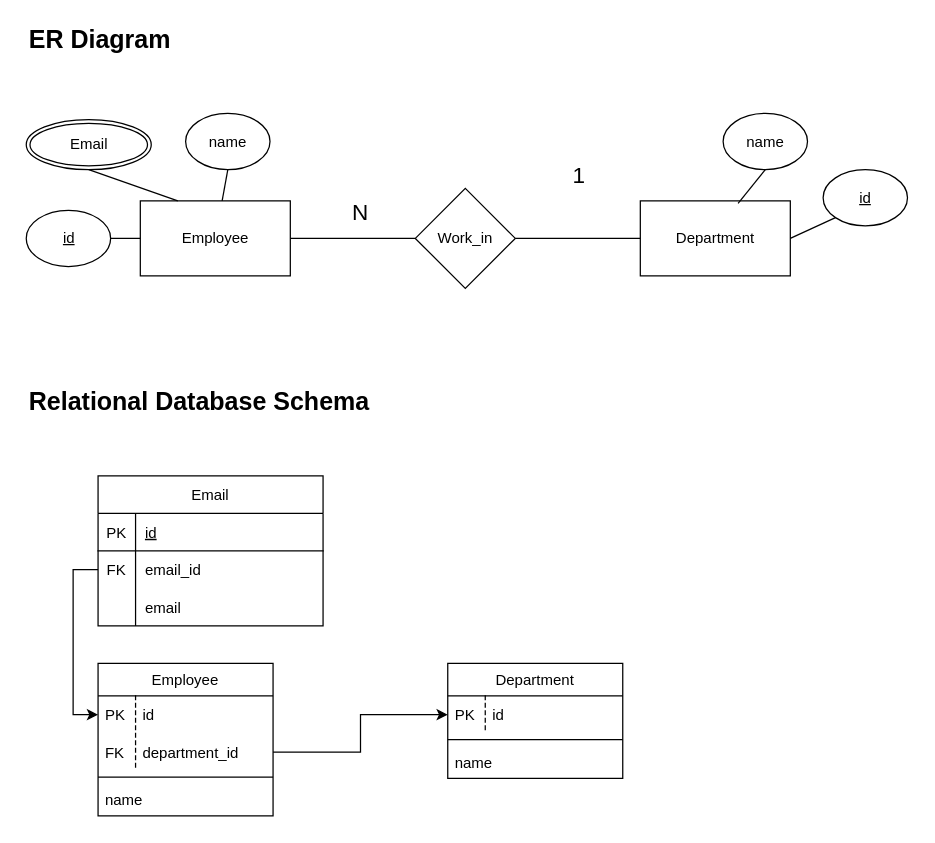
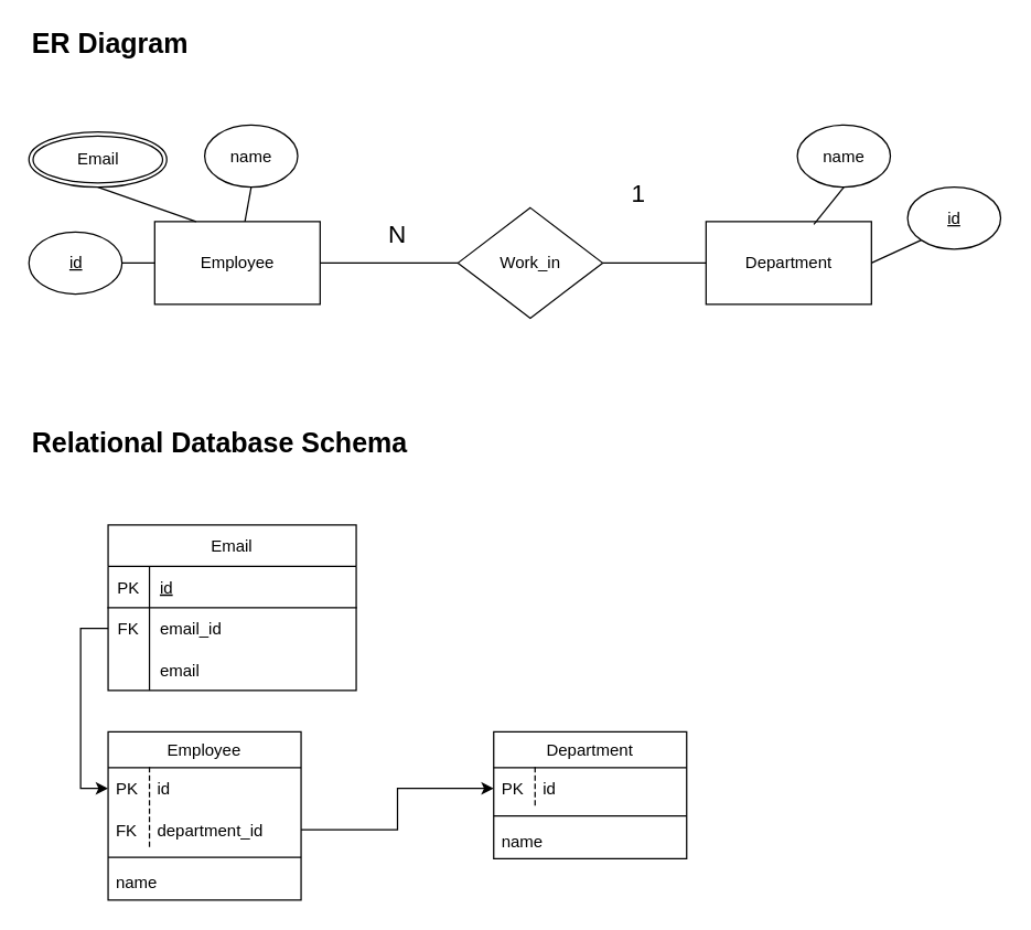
  <mxCell id="0" />
  <mxCell id="1" parent="0" />
  <mxCell id="2" value="Department" style="rounded=0;whiteSpace=wrap;html=1;" vertex="1" parent="1"><mxGeometry x="511.75" y="160" width="120" height="60" as="geometry" /></mxCell>
  <mxCell id="3" style="edgeStyle=orthogonalEdgeStyle;rounded=0;orthogonalLoop=1;jettySize=auto;html=1;exitX=1;exitY=0.5;exitDx=0;exitDy=0;entryX=0;entryY=0.5;entryDx=0;entryDy=0;endArrow=none;endFill=0;" edge="1" parent="1" source="4" target="6"><mxGeometry relative="1" as="geometry" /></mxCell>
  <mxCell id="4" value="Employee" style="rounded=0;whiteSpace=wrap;html=1;" vertex="1" parent="1"><mxGeometry x="111.75" y="160" width="120" height="60" as="geometry" /></mxCell>
  <mxCell id="5" style="edgeStyle=orthogonalEdgeStyle;rounded=0;orthogonalLoop=1;jettySize=auto;html=1;exitX=1;exitY=0.5;exitDx=0;exitDy=0;entryX=0;entryY=0.5;entryDx=0;entryDy=0;endArrow=none;endFill=0;" edge="1" parent="1" source="6" target="2"><mxGeometry relative="1" as="geometry" /></mxCell>
- <mxCell id="6" value="Work_in" style="rhombus;whiteSpace=wrap;html=1;" vertex="1" parent="1"><mxGeometry x="331.75" y="150" width="80" height="80" as="geometry" /></mxCell>
+ <mxCell id="6" value="Work_in" style="rhombus;whiteSpace=wrap;html=1;" vertex="1" parent="1"><mxGeometry x="331.75" y="150" width="105" height="80" as="geometry" /></mxCell>
  <mxCell id="7" style="edgeStyle=none;rounded=0;orthogonalLoop=1;jettySize=auto;html=1;exitX=1;exitY=0.5;exitDx=0;exitDy=0;entryX=0;entryY=0.5;entryDx=0;entryDy=0;endArrow=none;endFill=0;" edge="1" parent="1" source="8" target="4"><mxGeometry relative="1" as="geometry" /></mxCell>
  <mxCell id="8" value="id" style="ellipse;whiteSpace=wrap;html=1;fontStyle=4" vertex="1" parent="1"><mxGeometry x="20.5" y="167.5" width="67.5" height="45" as="geometry" /></mxCell>
  <mxCell id="9" style="rounded=0;orthogonalLoop=1;jettySize=auto;html=1;exitX=0.5;exitY=1;exitDx=0;exitDy=0;endArrow=none;endFill=0;" edge="1" parent="1" source="10" target="4"><mxGeometry relative="1" as="geometry" /></mxCell>
  <mxCell id="10" value="name" style="ellipse;whiteSpace=wrap;html=1;" vertex="1" parent="1"><mxGeometry x="148" y="90" width="67.5" height="45" as="geometry" /></mxCell>
  <mxCell id="11" style="edgeStyle=none;rounded=0;orthogonalLoop=1;jettySize=auto;html=1;exitX=0;exitY=1;exitDx=0;exitDy=0;entryX=1;entryY=0.5;entryDx=0;entryDy=0;endArrow=none;endFill=0;" edge="1" parent="1" source="12" target="2"><mxGeometry relative="1" as="geometry" /></mxCell>
  <mxCell id="12" value="id" style="ellipse;whiteSpace=wrap;html=1;fontStyle=4" vertex="1" parent="1"><mxGeometry x="658" y="135" width="67.5" height="45" as="geometry" /></mxCell>
  <mxCell id="13" style="edgeStyle=none;rounded=0;orthogonalLoop=1;jettySize=auto;html=1;exitX=0.5;exitY=1;exitDx=0;exitDy=0;entryX=0.652;entryY=0.033;entryDx=0;entryDy=0;entryPerimeter=0;endArrow=none;endFill=0;" edge="1" parent="1" source="14" target="2"><mxGeometry relative="1" as="geometry" /></mxCell>
  <mxCell id="14" value="name" style="ellipse;whiteSpace=wrap;html=1;" vertex="1" parent="1"><mxGeometry x="578" y="90" width="67.5" height="45" as="geometry" /></mxCell>
  <mxCell id="15" value="1" style="text;html=1;strokeColor=none;fillColor=none;align=center;verticalAlign=middle;whiteSpace=wrap;rounded=0;fontSize=18;" vertex="1" parent="1"><mxGeometry x="443" y="130" width="40" height="20" as="geometry" /></mxCell>
  <mxCell id="16" value="N" style="text;html=1;strokeColor=none;fillColor=none;align=center;verticalAlign=middle;whiteSpace=wrap;rounded=0;fontSize=18;" vertex="1" parent="1"><mxGeometry x="268" y="160" width="40" height="20" as="geometry" /></mxCell>
  <mxCell id="17" value="Employee" style="swimlane;fontStyle=0;childLayout=stackLayout;horizontal=1;startSize=26;horizontalStack=0;resizeParent=1;resizeParentMax=0;resizeLast=0;collapsible=1;marginBottom=0;shadow=0;strokeColor=#000000;" vertex="1" parent="1"><mxGeometry x="77.95" y="530" width="140" height="122" as="geometry" /></mxCell>
  <mxCell id="18" value="id" style="shape=partialRectangle;fillColor=none;align=left;verticalAlign=middle;strokeColor=none;spacingLeft=34;rotatable=0;points=[[0,0.5],[1,0.5]];portConstraint=eastwest;dropTarget=0;shadow=0;" vertex="1" parent="17"><mxGeometry y="26" width="140" height="30" as="geometry" /></mxCell>
  <mxCell id="19" value="PK" style="shape=partialRectangle;top=0;left=0;bottom=0;fillColor=none;stokeWidth=1;dashed=1;align=left;verticalAlign=middle;spacingLeft=4;spacingRight=4;overflow=hidden;rotatable=0;points=[];portConstraint=eastwest;part=1;" vertex="1" connectable="0" parent="18"><mxGeometry width="30" height="30" as="geometry" /></mxCell>
  <mxCell id="20" value="department_id" style="shape=partialRectangle;fillColor=none;align=left;verticalAlign=middle;strokeColor=none;spacingLeft=34;rotatable=0;points=[[0,0.5],[1,0.5]];portConstraint=eastwest;dropTarget=0;shadow=0;perimeterSpacing=0;" vertex="1" parent="17"><mxGeometry y="56" width="140" height="30" as="geometry" /></mxCell>
  <mxCell id="21" value="FK" style="shape=partialRectangle;top=0;left=0;bottom=0;fillColor=none;stokeWidth=1;dashed=1;align=left;verticalAlign=middle;spacingLeft=4;spacingRight=4;overflow=hidden;rotatable=0;points=[];portConstraint=eastwest;part=1;" vertex="1" connectable="0" parent="20"><mxGeometry width="30" height="30" as="geometry" /></mxCell>
  <mxCell id="22" value="" style="line;strokeWidth=1;rotatable=0;dashed=0;labelPosition=right;align=left;verticalAlign=middle;spacingTop=0;spacingLeft=6;points=[];portConstraint=eastwest;shadow=0;" vertex="1" parent="17"><mxGeometry y="86" width="140" height="10" as="geometry" /></mxCell>
  <mxCell id="23" value="name" style="text;strokeColor=none;fillColor=none;align=left;verticalAlign=top;spacingLeft=4;spacingRight=4;overflow=hidden;rotatable=0;points=[[0,0.5],[1,0.5]];portConstraint=eastwest;" vertex="1" parent="17"><mxGeometry y="96" width="140" height="26" as="geometry" /></mxCell>
  <mxCell id="24" value="Department" style="swimlane;fontStyle=0;childLayout=stackLayout;horizontal=1;startSize=26;horizontalStack=0;resizeParent=1;resizeParentMax=0;resizeLast=0;collapsible=1;marginBottom=0;shadow=0;strokeColor=#000000;" vertex="1" parent="1"><mxGeometry x="357.7" y="530" width="140" height="92" as="geometry" /></mxCell>
  <mxCell id="25" value="id" style="shape=partialRectangle;fillColor=none;align=left;verticalAlign=middle;strokeColor=none;spacingLeft=34;rotatable=0;points=[[0,0.5],[1,0.5]];portConstraint=eastwest;dropTarget=0;shadow=0;" vertex="1" parent="24"><mxGeometry y="26" width="140" height="30" as="geometry" /></mxCell>
  <mxCell id="26" value="PK" style="shape=partialRectangle;top=0;left=0;bottom=0;fillColor=none;stokeWidth=1;dashed=1;align=left;verticalAlign=middle;spacingLeft=4;spacingRight=4;overflow=hidden;rotatable=0;points=[];portConstraint=eastwest;part=1;" vertex="1" connectable="0" parent="25"><mxGeometry width="30" height="30" as="geometry" /></mxCell>
  <mxCell id="27" value="" style="line;strokeWidth=1;rotatable=0;dashed=0;labelPosition=right;align=left;verticalAlign=middle;spacingTop=0;spacingLeft=6;points=[];portConstraint=eastwest;shadow=0;" vertex="1" parent="24"><mxGeometry y="56" width="140" height="10" as="geometry" /></mxCell>
  <mxCell id="28" value="name" style="text;strokeColor=none;fillColor=none;align=left;verticalAlign=top;spacingLeft=4;spacingRight=4;overflow=hidden;rotatable=0;points=[[0,0.5],[1,0.5]];portConstraint=eastwest;" vertex="1" parent="24"><mxGeometry y="66" width="140" height="26" as="geometry" /></mxCell>
  <mxCell id="29" style="edgeStyle=orthogonalEdgeStyle;rounded=0;orthogonalLoop=1;jettySize=auto;html=1;exitX=1;exitY=0.5;exitDx=0;exitDy=0;entryX=0;entryY=0.5;entryDx=0;entryDy=0;endArrow=classic;endFill=1;" edge="1" parent="1" source="20" target="25"><mxGeometry relative="1" as="geometry"><mxPoint x="277.7" y="629" as="targetPoint" /></mxGeometry></mxCell>
  <mxCell id="30" value="Email" style="shape=table;startSize=30;container=1;collapsible=1;childLayout=tableLayout;fixedRows=1;rowLines=0;fontStyle=0;align=center;resizeLast=1;shadow=0;strokeColor=#000000;" vertex="1" parent="1"><mxGeometry x="77.95" y="380" width="180" height="120" as="geometry" /></mxCell>
  <mxCell id="31" value="" style="shape=partialRectangle;collapsible=0;dropTarget=0;pointerEvents=0;fillColor=none;top=0;left=0;bottom=1;right=0;points=[[0,0.5],[1,0.5]];portConstraint=eastwest;" vertex="1" parent="30"><mxGeometry y="30" width="180" height="30" as="geometry" /></mxCell>
  <mxCell id="32" value="PK" style="shape=partialRectangle;connectable=0;fillColor=none;top=0;left=0;bottom=0;right=0;fontStyle=0;overflow=hidden;" vertex="1" parent="31"><mxGeometry width="30" height="30" as="geometry" /></mxCell>
  <mxCell id="33" value="id" style="shape=partialRectangle;connectable=0;fillColor=none;top=0;left=0;bottom=0;right=0;align=left;spacingLeft=6;fontStyle=4;overflow=hidden;" vertex="1" parent="31"><mxGeometry x="30" width="150" height="30" as="geometry" /></mxCell>
  <mxCell id="34" value="" style="shape=partialRectangle;collapsible=0;dropTarget=0;pointerEvents=0;fillColor=none;top=0;left=0;bottom=0;right=0;points=[[0,0.5],[1,0.5]];portConstraint=eastwest;" vertex="1" parent="30"><mxGeometry y="60" width="180" height="30" as="geometry" /></mxCell>
  <mxCell id="35" value="FK" style="shape=partialRectangle;connectable=0;fillColor=none;top=0;left=0;bottom=0;right=0;editable=1;overflow=hidden;" vertex="1" parent="34"><mxGeometry width="30" height="30" as="geometry" /></mxCell>
  <mxCell id="36" value="email_id" style="shape=partialRectangle;connectable=0;fillColor=none;top=0;left=0;bottom=0;right=0;align=left;spacingLeft=6;overflow=hidden;" vertex="1" parent="34"><mxGeometry x="30" width="150" height="30" as="geometry" /></mxCell>
  <mxCell id="37" value="" style="shape=partialRectangle;collapsible=0;dropTarget=0;pointerEvents=0;fillColor=none;top=0;left=0;bottom=0;right=0;points=[[0,0.5],[1,0.5]];portConstraint=eastwest;" vertex="1" parent="30"><mxGeometry y="90" width="180" height="30" as="geometry" /></mxCell>
  <mxCell id="38" value="" style="shape=partialRectangle;connectable=0;fillColor=none;top=0;left=0;bottom=0;right=0;editable=1;overflow=hidden;" vertex="1" parent="37"><mxGeometry width="30" height="30" as="geometry" /></mxCell>
  <mxCell id="39" value="email" style="shape=partialRectangle;connectable=0;fillColor=none;top=0;left=0;bottom=0;right=0;align=left;spacingLeft=6;overflow=hidden;" vertex="1" parent="37"><mxGeometry x="30" width="150" height="30" as="geometry" /></mxCell>
  <mxCell id="40" style="edgeStyle=orthogonalEdgeStyle;rounded=0;orthogonalLoop=1;jettySize=auto;html=1;exitX=0;exitY=0.5;exitDx=0;exitDy=0;entryX=0;entryY=0.5;entryDx=0;entryDy=0;endArrow=classic;endFill=1;" edge="1" parent="1" source="34" target="18"><mxGeometry relative="1" as="geometry" /></mxCell>
  <mxCell id="41" style="edgeStyle=none;rounded=0;orthogonalLoop=1;jettySize=auto;html=1;exitX=0.5;exitY=1;exitDx=0;exitDy=0;entryX=0.25;entryY=0;entryDx=0;entryDy=0;endArrow=none;endFill=0;" edge="1" parent="1" source="42" target="4"><mxGeometry relative="1" as="geometry" /></mxCell>
  <mxCell id="42" value="Email" style="ellipse;shape=doubleEllipse;margin=3;whiteSpace=wrap;html=1;align=center;shadow=0;strokeColor=#000000;" vertex="1" parent="1"><mxGeometry x="20.5" y="95" width="100" height="40" as="geometry" /></mxCell>
  <mxCell id="43" value="ER Diagram" style="text;html=1;strokeColor=none;fillColor=none;align=left;verticalAlign=middle;whiteSpace=wrap;rounded=0;shadow=0;fontSize=20;fontStyle=1" vertex="1" parent="1"><mxGeometry x="20.5" y="20" width="160" height="20" as="geometry" /></mxCell>
  <mxCell id="44" value="Relational Database Schema" style="text;html=1;strokeColor=none;fillColor=none;align=left;verticalAlign=middle;whiteSpace=wrap;rounded=0;shadow=0;fontSize=20;fontStyle=1" vertex="1" parent="1"><mxGeometry x="20.5" y="310" width="287.5" height="20" as="geometry" /></mxCell>
